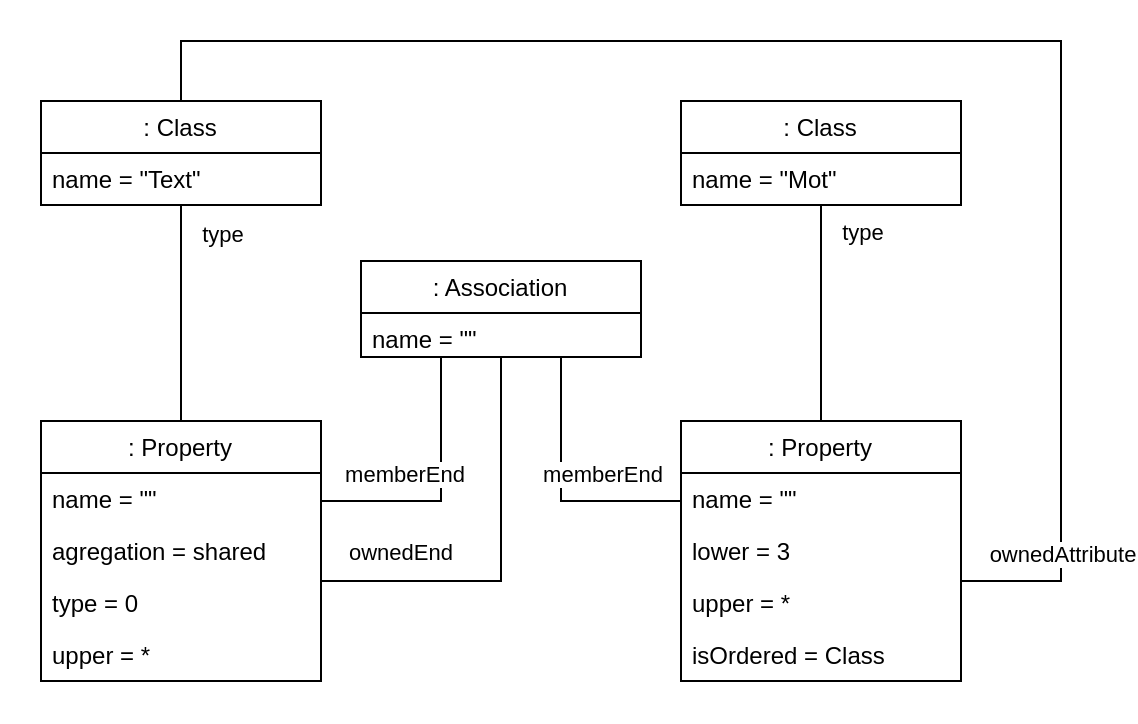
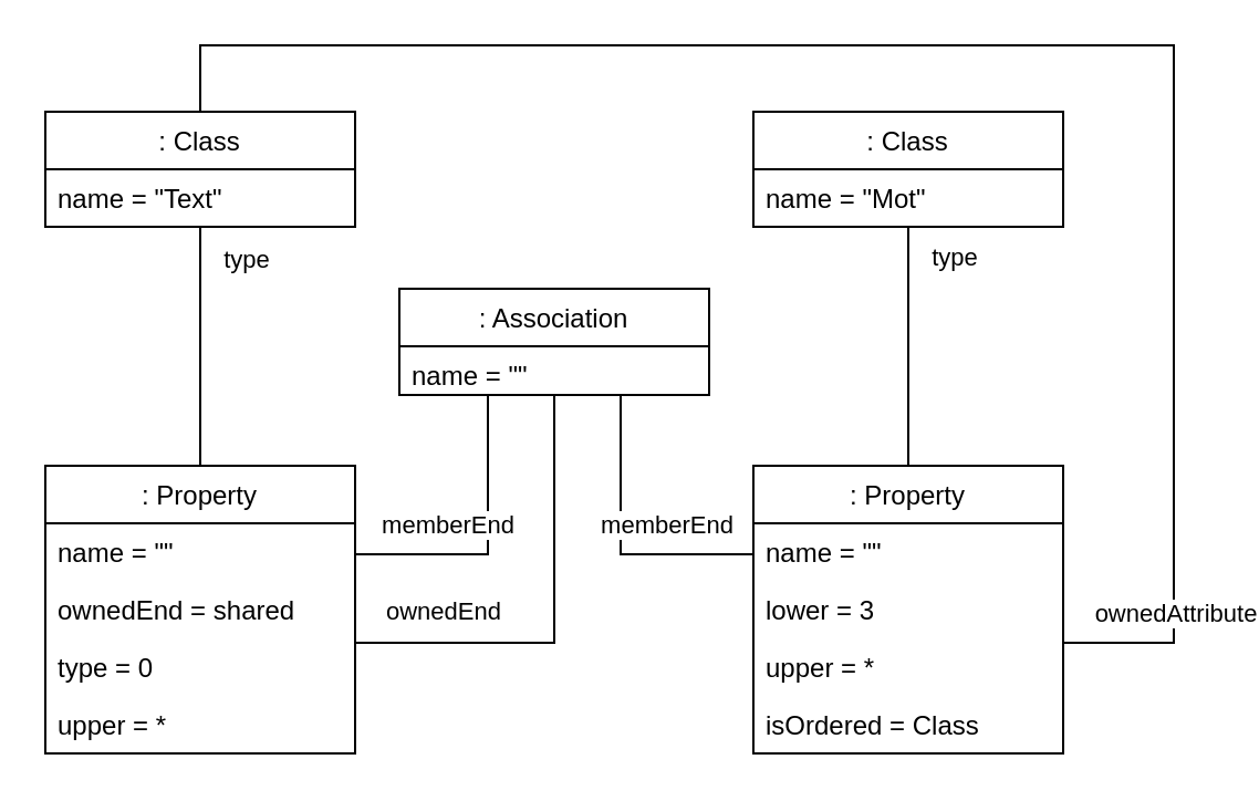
  <mxCell id="0" />
  <mxCell id="1" parent="0" />
  <mxCell id="2" style="edgeStyle=orthogonalEdgeStyle;rounded=0;orthogonalLoop=1;jettySize=auto;html=1;endArrow=none;endFill=0;" parent="1" source="6" target="12" edge="1"><mxGeometry relative="1" as="geometry" /></mxCell>
  <mxCell id="3" value="type" style="edgeLabel;html=1;align=center;verticalAlign=middle;resizable=0;points=[];" parent="2" vertex="1" connectable="0"><mxGeometry x="-0.745" y="2" relative="1" as="geometry"><mxPoint x="18" as="offset" /></mxGeometry></mxCell>
  <mxCell id="4" style="edgeStyle=orthogonalEdgeStyle;rounded=0;orthogonalLoop=1;jettySize=auto;html=1;endArrow=none;endFill=0;" parent="1" source="6" target="17" edge="1"><mxGeometry relative="1" as="geometry"><Array as="points"><mxPoint x="90" y="20" /><mxPoint x="530" y="20" /><mxPoint x="530" y="290" /></Array></mxGeometry></mxCell>
  <mxCell id="5" value="ownedAttribute" style="edgeLabel;html=1;align=center;verticalAlign=middle;resizable=0;points=[];" parent="4" vertex="1" connectable="0"><mxGeometry x="0.766" relative="1" as="geometry"><mxPoint y="28" as="offset" /></mxGeometry></mxCell>
  <mxCell id="6" value=": Class" style="swimlane;fontStyle=0;childLayout=stackLayout;horizontal=1;startSize=26;horizontalStack=0;resizeParent=1;resizeParentMax=0;resizeLast=0;collapsible=1;marginBottom=0;" parent="1" vertex="1"><mxGeometry x="20" y="50" width="140" height="52" as="geometry" /></mxCell>
  <mxCell id="7" value="name = &quot;Text&quot;" style="text;strokeColor=none;fillColor=none;align=left;verticalAlign=top;spacingLeft=4;spacingRight=4;overflow=hidden;rotatable=0;points=[[0,0.5],[1,0.5]];portConstraint=eastwest;" parent="6" vertex="1"><mxGeometry y="26" width="140" height="26" as="geometry" /></mxCell>
  <mxCell id="8" style="edgeStyle=orthogonalEdgeStyle;rounded=0;orthogonalLoop=1;jettySize=auto;html=1;endArrow=none;endFill=0;" parent="1" source="10" target="17" edge="1"><mxGeometry relative="1" as="geometry" /></mxCell>
  <mxCell id="9" value="type" style="edgeLabel;html=1;align=center;verticalAlign=middle;resizable=0;points=[];" parent="8" vertex="1" connectable="0"><mxGeometry x="-0.758" y="1" relative="1" as="geometry"><mxPoint x="19" as="offset" /></mxGeometry></mxCell>
  <mxCell id="10" value=": Class" style="swimlane;fontStyle=0;childLayout=stackLayout;horizontal=1;startSize=26;horizontalStack=0;resizeParent=1;resizeParentMax=0;resizeLast=0;collapsible=1;marginBottom=0;" parent="1" vertex="1"><mxGeometry x="340" y="50" width="140" height="52" as="geometry" /></mxCell>
  <mxCell id="11" value="name = &quot;Mot&quot;" style="text;strokeColor=none;fillColor=none;align=left;verticalAlign=top;spacingLeft=4;spacingRight=4;overflow=hidden;rotatable=0;points=[[0,0.5],[1,0.5]];portConstraint=eastwest;" parent="10" vertex="1"><mxGeometry y="26" width="140" height="26" as="geometry" /></mxCell>
  <mxCell id="12" value=": Property" style="swimlane;fontStyle=0;childLayout=stackLayout;horizontal=1;startSize=26;horizontalStack=0;resizeParent=1;resizeParentMax=0;resizeLast=0;collapsible=1;marginBottom=0;" parent="1" vertex="1"><mxGeometry x="20" y="210" width="140" height="130" as="geometry" /></mxCell>
  <mxCell id="13" value="name = &quot;&quot;" style="text;strokeColor=none;fillColor=none;align=left;verticalAlign=top;spacingLeft=4;spacingRight=4;overflow=hidden;rotatable=0;points=[[0,0.5],[1,0.5]];portConstraint=eastwest;" parent="12" vertex="1"><mxGeometry y="26" width="140" height="26" as="geometry" /></mxCell>
- <mxCell id="14" value="agregation = shared" style="text;strokeColor=none;fillColor=none;align=left;verticalAlign=top;spacingLeft=4;spacingRight=4;overflow=hidden;rotatable=0;points=[[0,0.5],[1,0.5]];portConstraint=eastwest;" parent="12" vertex="1"><mxGeometry y="52" width="140" height="26" as="geometry" /></mxCell>
+ <mxCell id="14" value="ownedEnd = shared" style="text;strokeColor=none;fillColor=none;align=left;verticalAlign=top;spacingLeft=4;spacingRight=4;overflow=hidden;rotatable=0;points=[[0,0.5],[1,0.5]];portConstraint=eastwest;" parent="12" vertex="1"><mxGeometry y="52" width="140" height="26" as="geometry" /></mxCell>
  <mxCell id="15" value="type = 0" style="text;strokeColor=none;fillColor=none;align=left;verticalAlign=top;spacingLeft=4;spacingRight=4;overflow=hidden;rotatable=0;points=[[0,0.5],[1,0.5]];portConstraint=eastwest;" parent="12" vertex="1"><mxGeometry y="78" width="140" height="26" as="geometry" /></mxCell>
  <mxCell id="16" value="upper = *" style="text;strokeColor=none;fillColor=none;align=left;verticalAlign=top;spacingLeft=4;spacingRight=4;overflow=hidden;rotatable=0;points=[[0,0.5],[1,0.5]];portConstraint=eastwest;" parent="12" vertex="1"><mxGeometry y="104" width="140" height="26" as="geometry" /></mxCell>
  <mxCell id="17" value=": Property" style="swimlane;fontStyle=0;childLayout=stackLayout;horizontal=1;startSize=26;horizontalStack=0;resizeParent=1;resizeParentMax=0;resizeLast=0;collapsible=1;marginBottom=0;" parent="1" vertex="1"><mxGeometry x="340" y="210" width="140" height="130" as="geometry" /></mxCell>
  <mxCell id="18" value="name = &quot;&quot;" style="text;strokeColor=none;fillColor=none;align=left;verticalAlign=top;spacingLeft=4;spacingRight=4;overflow=hidden;rotatable=0;points=[[0,0.5],[1,0.5]];portConstraint=eastwest;" parent="17" vertex="1"><mxGeometry y="26" width="140" height="26" as="geometry" /></mxCell>
  <mxCell id="19" value="lower = 3" style="text;strokeColor=none;fillColor=none;align=left;verticalAlign=top;spacingLeft=4;spacingRight=4;overflow=hidden;rotatable=0;points=[[0,0.5],[1,0.5]];portConstraint=eastwest;" parent="17" vertex="1"><mxGeometry y="52" width="140" height="26" as="geometry" /></mxCell>
  <mxCell id="20" value="upper = *" style="text;strokeColor=none;fillColor=none;align=left;verticalAlign=top;spacingLeft=4;spacingRight=4;overflow=hidden;rotatable=0;points=[[0,0.5],[1,0.5]];portConstraint=eastwest;" parent="17" vertex="1"><mxGeometry y="78" width="140" height="26" as="geometry" /></mxCell>
  <mxCell id="21" value="isOrdered = Class" style="text;strokeColor=none;fillColor=none;align=left;verticalAlign=top;spacingLeft=4;spacingRight=4;overflow=hidden;rotatable=0;points=[[0,0.5],[1,0.5]];portConstraint=eastwest;" parent="17" vertex="1"><mxGeometry y="104" width="140" height="26" as="geometry" /></mxCell>
  <mxCell id="22" style="edgeStyle=orthogonalEdgeStyle;rounded=0;orthogonalLoop=1;jettySize=auto;html=1;endArrow=none;endFill=0;" parent="1" source="28" target="12" edge="1"><mxGeometry relative="1" as="geometry"><Array as="points"><mxPoint x="220" y="250" /></Array></mxGeometry></mxCell>
  <mxCell id="23" value="memberEnd" style="edgeLabel;html=1;align=center;verticalAlign=middle;resizable=0;points=[];" parent="22" vertex="1" connectable="0"><mxGeometry x="0.764" y="2" relative="1" as="geometry"><mxPoint x="25" y="-16" as="offset" /></mxGeometry></mxCell>
  <mxCell id="24" style="edgeStyle=orthogonalEdgeStyle;rounded=0;orthogonalLoop=1;jettySize=auto;html=1;endArrow=none;endFill=0;" parent="1" source="28" target="17" edge="1"><mxGeometry relative="1" as="geometry"><Array as="points"><mxPoint x="280" y="250" /></Array></mxGeometry></mxCell>
  <mxCell id="25" value="memberEnd" style="edgeLabel;html=1;align=center;verticalAlign=middle;resizable=0;points=[];" parent="24" vertex="1" connectable="0"><mxGeometry x="0.337" relative="1" as="geometry"><mxPoint x="4" y="-14" as="offset" /></mxGeometry></mxCell>
  <mxCell id="26" style="edgeStyle=orthogonalEdgeStyle;rounded=0;orthogonalLoop=1;jettySize=auto;html=1;endArrow=none;endFill=0;" parent="1" source="28" target="12" edge="1"><mxGeometry relative="1" as="geometry"><Array as="points"><mxPoint x="250" y="290" /></Array></mxGeometry></mxCell>
  <mxCell id="27" value="ownedEnd" style="edgeLabel;html=1;align=center;verticalAlign=middle;resizable=0;points=[];" parent="26" vertex="1" connectable="0"><mxGeometry x="0.778" y="-1" relative="1" as="geometry"><mxPoint x="17" y="-14" as="offset" /></mxGeometry></mxCell>
  <mxCell id="28" value=": Association" style="swimlane;fontStyle=0;childLayout=stackLayout;horizontal=1;startSize=26;horizontalStack=0;resizeParent=1;resizeParentMax=0;resizeLast=0;collapsible=1;marginBottom=0;" parent="1" vertex="1"><mxGeometry x="180" y="130" width="140" height="48" as="geometry" /></mxCell>
  <mxCell id="29" value="name = &quot;&quot;" style="text;strokeColor=none;fillColor=none;align=left;verticalAlign=top;spacingLeft=4;spacingRight=4;overflow=hidden;rotatable=0;points=[[0,0.5],[1,0.5]];portConstraint=eastwest;" parent="28" vertex="1"><mxGeometry y="26" width="140" height="22" as="geometry" /></mxCell>
